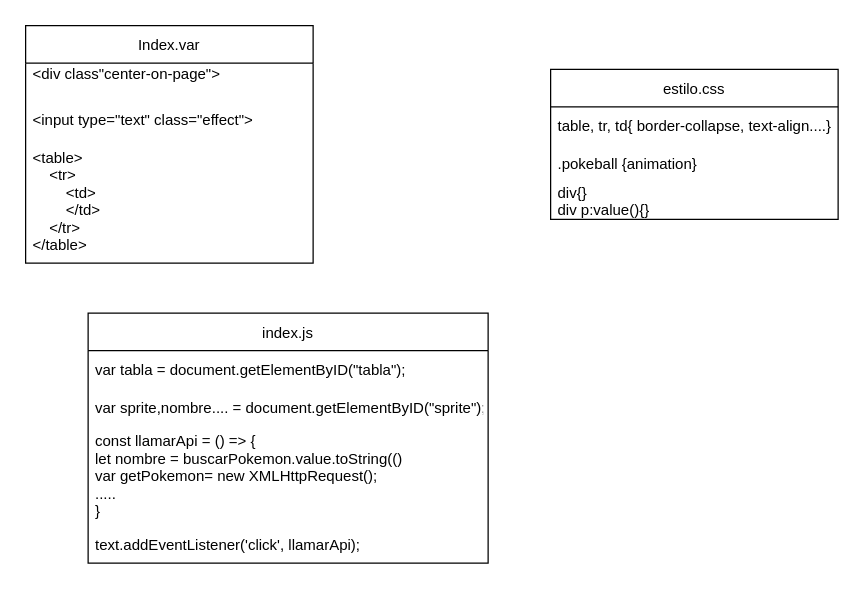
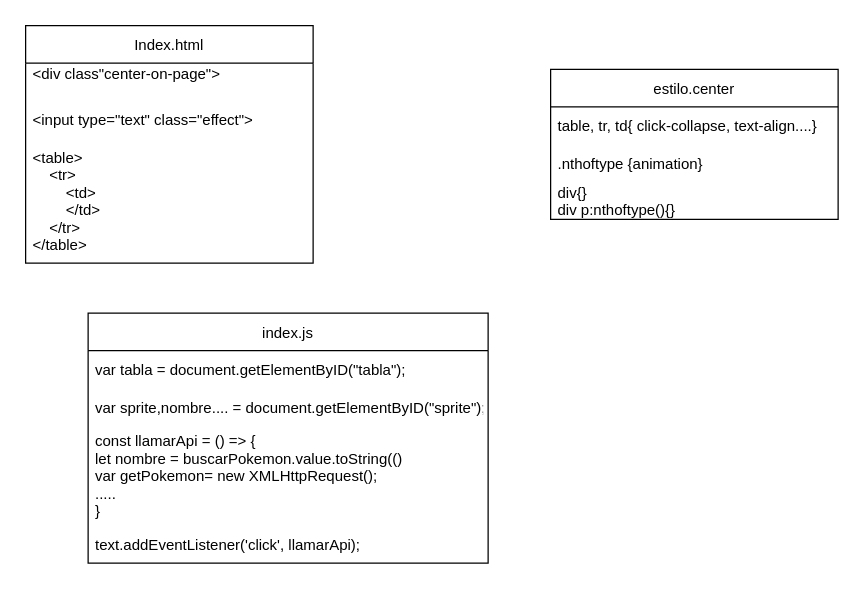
  <mxCell id="0" />
  <mxCell id="1" parent="0" />
- <mxCell id="2" value="Index.var" style="swimlane;fontStyle=0;childLayout=stackLayout;horizontal=1;startSize=30;horizontalStack=0;resizeParent=1;resizeParentMax=0;resizeLast=0;collapsible=1;marginBottom=0;" vertex="1" parent="1"><mxGeometry x="20" y="20" width="230" height="190" as="geometry" /></mxCell>
+ <mxCell id="2" value="Index.html" style="swimlane;fontStyle=0;childLayout=stackLayout;horizontal=1;startSize=30;horizontalStack=0;resizeParent=1;resizeParentMax=0;resizeLast=0;collapsible=1;marginBottom=0;" vertex="1" parent="1"><mxGeometry x="20" y="20" width="230" height="190" as="geometry" /></mxCell>
  <mxCell id="3" value="&lt;div class&quot;center-on-page&quot;&gt;&#10;" style="text;strokeColor=none;fillColor=none;align=left;verticalAlign=middle;spacingLeft=4;spacingRight=4;overflow=hidden;points=[[0,0.5],[1,0.5]];portConstraint=eastwest;rotatable=0;" vertex="1" parent="2"><mxGeometry y="30" width="230" height="30" as="geometry" /></mxCell>
  <mxCell id="4" value="&lt;input type=&quot;text&quot; class=&quot;effect&quot;&gt;" style="text;strokeColor=none;fillColor=none;align=left;verticalAlign=middle;spacingLeft=4;spacingRight=4;overflow=hidden;points=[[0,0.5],[1,0.5]];portConstraint=eastwest;rotatable=0;" vertex="1" parent="2"><mxGeometry y="60" width="230" height="30" as="geometry" /></mxCell>
  <mxCell id="5" value="&lt;table&gt;&#10;    &lt;tr&gt;&#10;        &lt;td&gt;&#10;        &lt;/td&gt;&#10;    &lt;/tr&gt;&#10;&lt;/table&gt;" style="text;strokeColor=none;fillColor=none;align=left;verticalAlign=middle;spacingLeft=4;spacingRight=4;overflow=hidden;points=[[0,0.5],[1,0.5]];portConstraint=eastwest;rotatable=0;" vertex="1" parent="2"><mxGeometry y="90" width="230" height="100" as="geometry" /></mxCell>
- <mxCell id="6" value="estilo.css" style="swimlane;fontStyle=0;childLayout=stackLayout;horizontal=1;startSize=30;horizontalStack=0;resizeParent=1;resizeParentMax=0;resizeLast=0;collapsible=1;marginBottom=0;" vertex="1" parent="1"><mxGeometry x="440" y="55" width="230" height="120" as="geometry" /></mxCell>
- <mxCell id="7" value="table, tr, td{ border-collapse, text-align....}" style="text;strokeColor=none;fillColor=none;align=left;verticalAlign=middle;spacingLeft=4;spacingRight=4;overflow=hidden;points=[[0,0.5],[1,0.5]];portConstraint=eastwest;rotatable=0;" vertex="1" parent="6"><mxGeometry y="30" width="230" height="30" as="geometry" /></mxCell>
- <mxCell id="8" value=".pokeball {animation}" style="text;strokeColor=none;fillColor=none;align=left;verticalAlign=middle;spacingLeft=4;spacingRight=4;overflow=hidden;points=[[0,0.5],[1,0.5]];portConstraint=eastwest;rotatable=0;" vertex="1" parent="6"><mxGeometry y="60" width="230" height="30" as="geometry" /></mxCell>
- <mxCell id="9" value="div{}&#10;div p:value(){}" style="text;strokeColor=none;fillColor=none;align=left;verticalAlign=middle;spacingLeft=4;spacingRight=4;overflow=hidden;points=[[0,0.5],[1,0.5]];portConstraint=eastwest;rotatable=0;" vertex="1" parent="6"><mxGeometry y="90" width="230" height="30" as="geometry" /></mxCell>
+ <mxCell id="6" value="estilo.center" style="swimlane;fontStyle=0;childLayout=stackLayout;horizontal=1;startSize=30;horizontalStack=0;resizeParent=1;resizeParentMax=0;resizeLast=0;collapsible=1;marginBottom=0;" vertex="1" parent="1"><mxGeometry x="440" y="55" width="230" height="120" as="geometry" /></mxCell>
+ <mxCell id="7" value="table, tr, td{ click-collapse, text-align....}" style="text;strokeColor=none;fillColor=none;align=left;verticalAlign=middle;spacingLeft=4;spacingRight=4;overflow=hidden;points=[[0,0.5],[1,0.5]];portConstraint=eastwest;rotatable=0;" vertex="1" parent="6"><mxGeometry y="30" width="230" height="30" as="geometry" /></mxCell>
+ <mxCell id="8" value=".nthoftype {animation}" style="text;strokeColor=none;fillColor=none;align=left;verticalAlign=middle;spacingLeft=4;spacingRight=4;overflow=hidden;points=[[0,0.5],[1,0.5]];portConstraint=eastwest;rotatable=0;" vertex="1" parent="6"><mxGeometry y="60" width="230" height="30" as="geometry" /></mxCell>
+ <mxCell id="9" value="div{}&#10;div p:nthoftype(){}" style="text;strokeColor=none;fillColor=none;align=left;verticalAlign=middle;spacingLeft=4;spacingRight=4;overflow=hidden;points=[[0,0.5],[1,0.5]];portConstraint=eastwest;rotatable=0;" vertex="1" parent="6"><mxGeometry y="90" width="230" height="30" as="geometry" /></mxCell>
  <mxCell id="10" value="index.js" style="swimlane;fontStyle=0;childLayout=stackLayout;horizontal=1;startSize=30;horizontalStack=0;resizeParent=1;resizeParentMax=0;resizeLast=0;collapsible=1;marginBottom=0;" vertex="1" parent="1"><mxGeometry x="70" y="250" width="320" height="200" as="geometry" /></mxCell>
  <mxCell id="11" value="var tabla = document.getElementByID(&quot;tabla&quot;);" style="text;strokeColor=none;fillColor=none;align=left;verticalAlign=middle;spacingLeft=4;spacingRight=4;overflow=hidden;points=[[0,0.5],[1,0.5]];portConstraint=eastwest;rotatable=0;" vertex="1" parent="10"><mxGeometry y="30" width="320" height="30" as="geometry" /></mxCell>
  <mxCell id="12" value="var sprite,nombre.... = document.getElementByID(&quot;sprite&quot;);" style="text;strokeColor=none;fillColor=none;align=left;verticalAlign=middle;spacingLeft=4;spacingRight=4;overflow=hidden;points=[[0,0.5],[1,0.5]];portConstraint=eastwest;rotatable=0;" vertex="1" parent="10"><mxGeometry y="60" width="320" height="30" as="geometry" /></mxCell>
  <mxCell id="13" value="const llamarApi = () =&gt; {&#10;let nombre = buscarPokemon.value.toString(()&#10;var getPokemon= new XMLHttpRequest();&#10;.....&#10;}" style="text;strokeColor=none;fillColor=none;align=left;verticalAlign=middle;spacingLeft=4;spacingRight=4;overflow=hidden;points=[[0,0.5],[1,0.5]];portConstraint=eastwest;rotatable=0;" vertex="1" parent="10"><mxGeometry y="90" width="320" height="80" as="geometry" /></mxCell>
  <mxCell id="14" value="text.addEventListener('click', llamarApi);" style="text;strokeColor=none;fillColor=none;align=left;verticalAlign=middle;spacingLeft=4;spacingRight=4;overflow=hidden;points=[[0,0.5],[1,0.5]];portConstraint=eastwest;rotatable=0;" vertex="1" parent="10"><mxGeometry y="170" width="320" height="30" as="geometry" /></mxCell>
